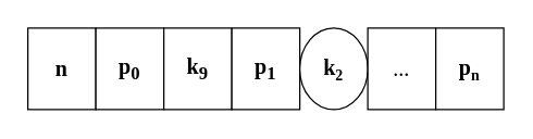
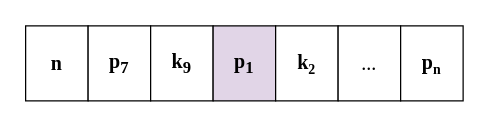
  <mxCell id="0" />
  <mxCell id="1" parent="0" />
  <mxCell id="2" value="&lt;font style=&quot;font-size: 16px;&quot; face=&quot;Verdana&quot;&gt;&lt;b&gt;n&lt;/b&gt;&lt;/font&gt;" style="rounded=0;whiteSpace=wrap;html=1;" vertex="1" parent="1"><mxGeometry x="20" y="20" width="50" height="60" as="geometry" /></mxCell>
- <mxCell id="3" value="&lt;font face=&quot;Verdana&quot; style=&quot;font-size: 16px;&quot;&gt;&lt;b&gt;p&lt;sub&gt;0&lt;/sub&gt;&lt;/b&gt;&lt;/font&gt;" style="rounded=0;whiteSpace=wrap;html=1;" vertex="1" parent="1"><mxGeometry x="70" y="20" width="50" height="60" as="geometry" /></mxCell>
+ <mxCell id="3" value="&lt;font face=&quot;Verdana&quot; style=&quot;font-size: 16px;&quot;&gt;&lt;b&gt;p&lt;sub&gt;7&lt;/sub&gt;&lt;/b&gt;&lt;/font&gt;" style="rounded=0;whiteSpace=wrap;html=1;" vertex="1" parent="1"><mxGeometry x="70" y="20" width="50" height="60" as="geometry" /></mxCell>
  <mxCell id="4" value="&lt;font face=&quot;Verdana&quot;&gt;&lt;span style=&quot;font-size: 16px;&quot;&gt;&lt;b&gt;k&lt;sub&gt;9&lt;/sub&gt;&lt;/b&gt;&lt;/span&gt;&lt;/font&gt;" style="rounded=0;whiteSpace=wrap;html=1;" vertex="1" parent="1"><mxGeometry x="120" y="20" width="50" height="60" as="geometry" /></mxCell>
- <mxCell id="5" value="&lt;font face=&quot;Verdana&quot;&gt;&lt;span style=&quot;font-size: 16px;&quot;&gt;&lt;b&gt;p&lt;sub&gt;1&lt;/sub&gt;&lt;/b&gt;&lt;/span&gt;&lt;/font&gt;" style="rounded=0;whiteSpace=wrap;html=1;" vertex="1" parent="1"><mxGeometry x="170" y="20" width="50" height="60" as="geometry" /></mxCell>
- <mxCell id="6" value="&lt;font face=&quot;Verdana&quot;&gt;&lt;b style=&quot;&quot;&gt;&lt;span style=&quot;font-size: 16px;&quot;&gt;k&lt;/span&gt;&lt;span style=&quot;font-size: 13.333px;&quot;&gt;&lt;sub&gt;2&lt;/sub&gt;&lt;/span&gt;&lt;/b&gt;&lt;/font&gt;" style="ellipse;whiteSpace=wrap;html=1;" vertex="1" parent="1"><mxGeometry x="220" y="20" width="50" height="60" as="geometry" /></mxCell>
+ <mxCell id="5" value="&lt;font face=&quot;Verdana&quot;&gt;&lt;span style=&quot;font-size: 16px;&quot;&gt;&lt;b&gt;p&lt;sub&gt;1&lt;/sub&gt;&lt;/b&gt;&lt;/span&gt;&lt;/font&gt;" style="rounded=0;whiteSpace=wrap;html=1;fillColor=#e1d5e7;" vertex="1" parent="1"><mxGeometry x="170" y="20" width="50" height="60" as="geometry" /></mxCell>
+ <mxCell id="6" value="&lt;font face=&quot;Verdana&quot;&gt;&lt;b style=&quot;&quot;&gt;&lt;span style=&quot;font-size: 16px;&quot;&gt;k&lt;/span&gt;&lt;span style=&quot;font-size: 13.333px;&quot;&gt;&lt;sub&gt;2&lt;/sub&gt;&lt;/span&gt;&lt;/b&gt;&lt;/font&gt;" style="rounded=0;whiteSpace=wrap;html=1;" vertex="1" parent="1"><mxGeometry x="220" y="20" width="50" height="60" as="geometry" /></mxCell>
  <mxCell id="7" value="&lt;font face=&quot;Verdana&quot;&gt;&lt;span style=&quot;font-size: 16px;&quot;&gt;...&lt;/span&gt;&lt;/font&gt;" style="rounded=0;whiteSpace=wrap;html=1;" vertex="1" parent="1"><mxGeometry x="270" y="20" width="50" height="60" as="geometry" /></mxCell>
  <mxCell id="8" value="&lt;font face=&quot;Verdana&quot;&gt;&lt;b style=&quot;&quot;&gt;&lt;span style=&quot;font-size: 16px;&quot;&gt;p&lt;/span&gt;&lt;span style=&quot;font-size: 13.333px;&quot;&gt;&lt;sub&gt;n&lt;/sub&gt;&lt;/span&gt;&lt;/b&gt;&lt;/font&gt;" style="rounded=0;whiteSpace=wrap;html=1;" vertex="1" parent="1"><mxGeometry x="320" y="20" width="50" height="60" as="geometry" /></mxCell>
